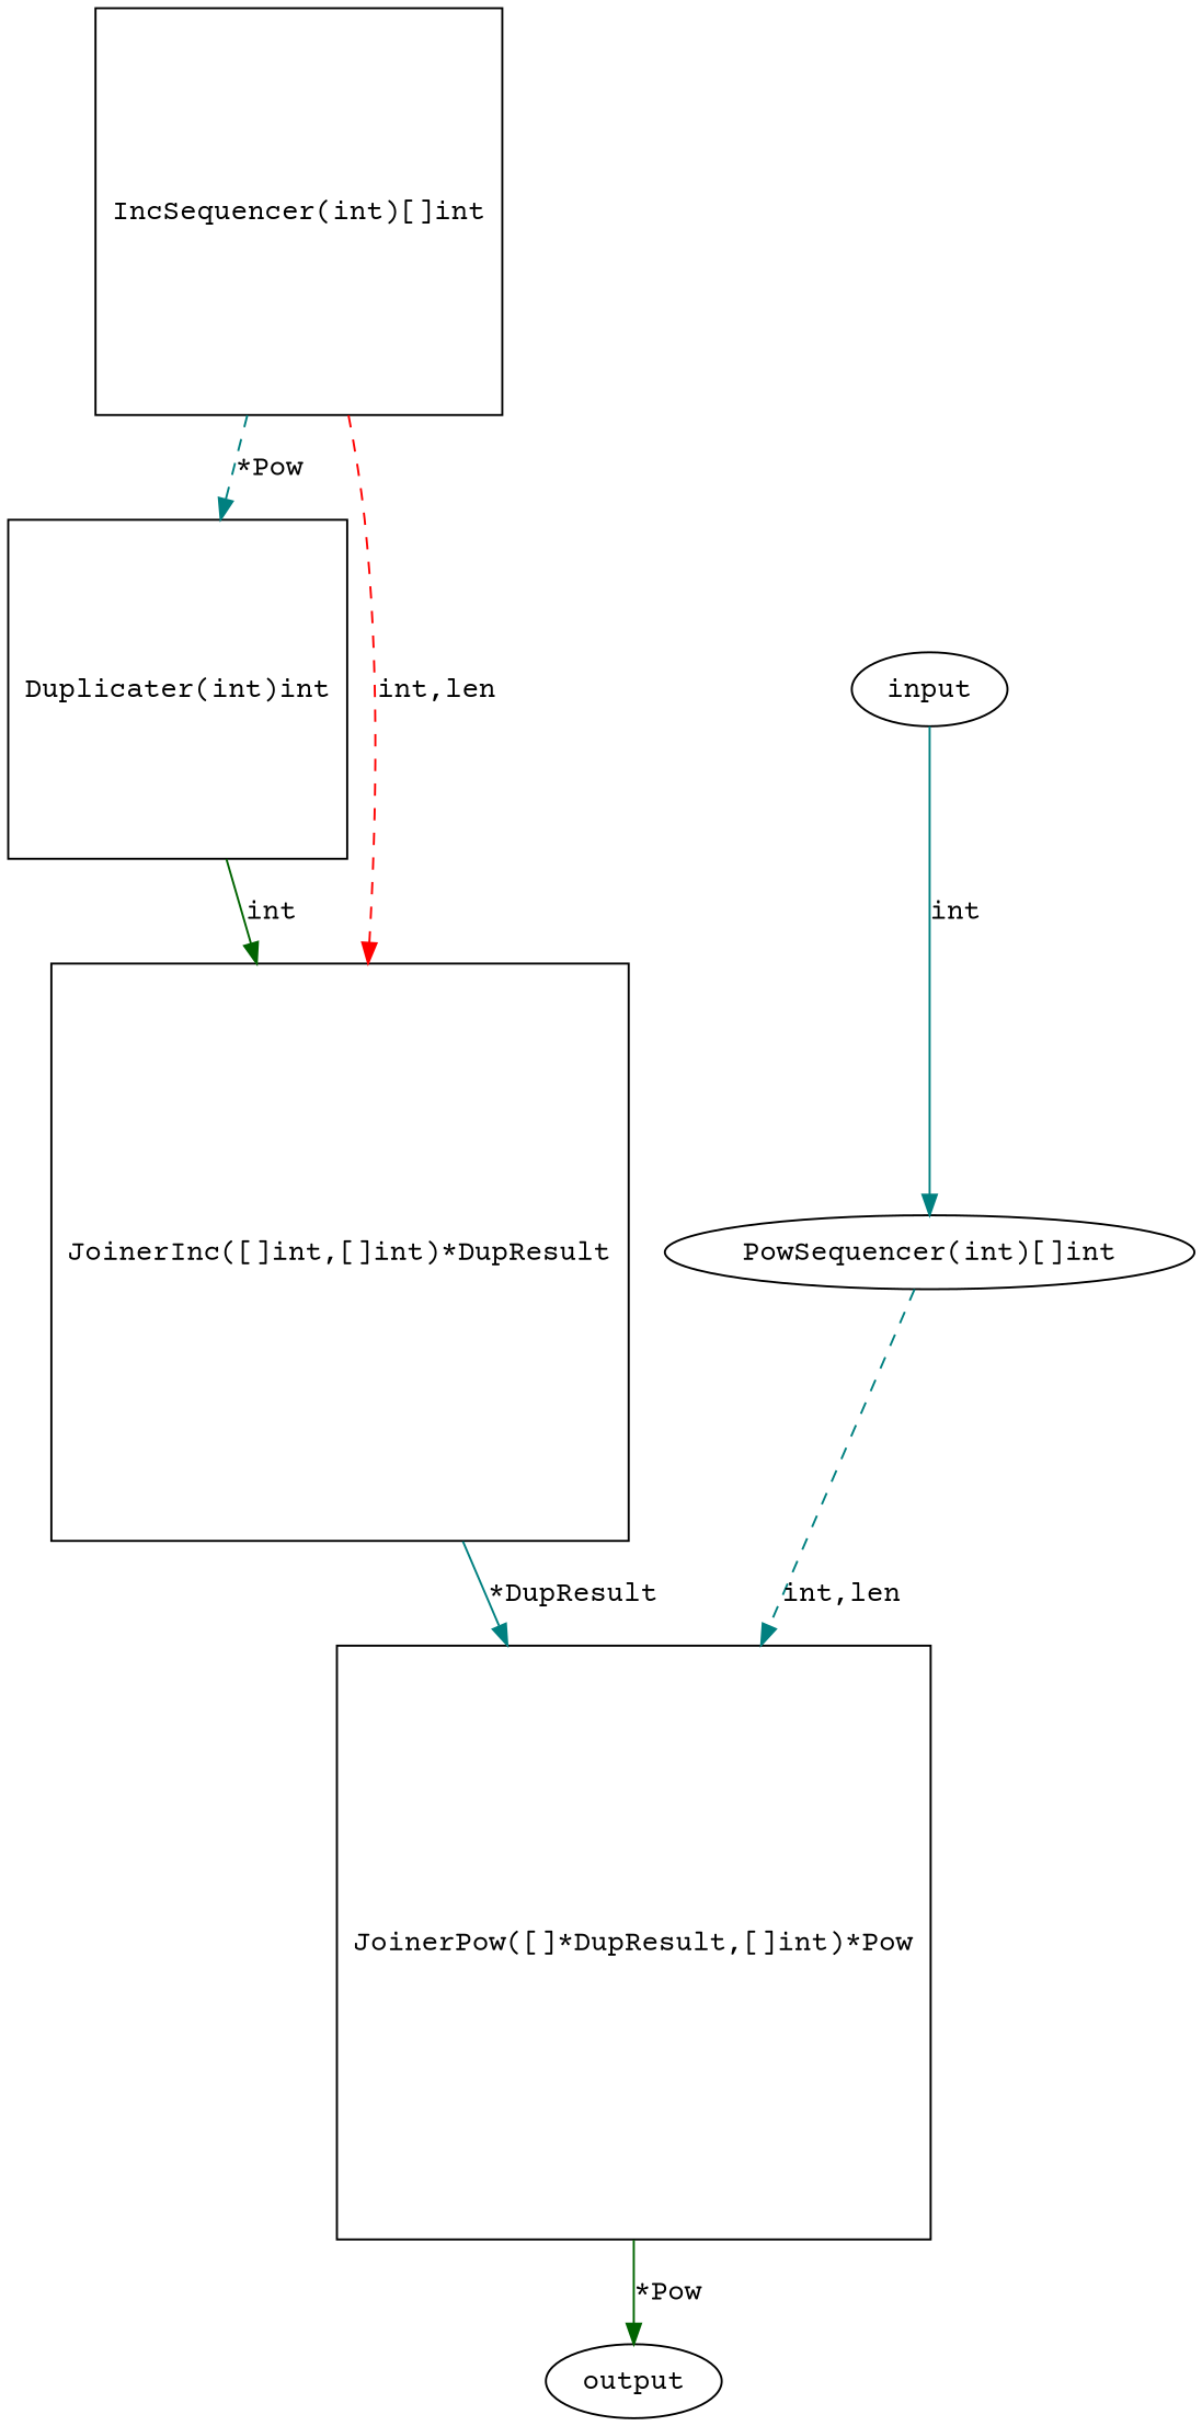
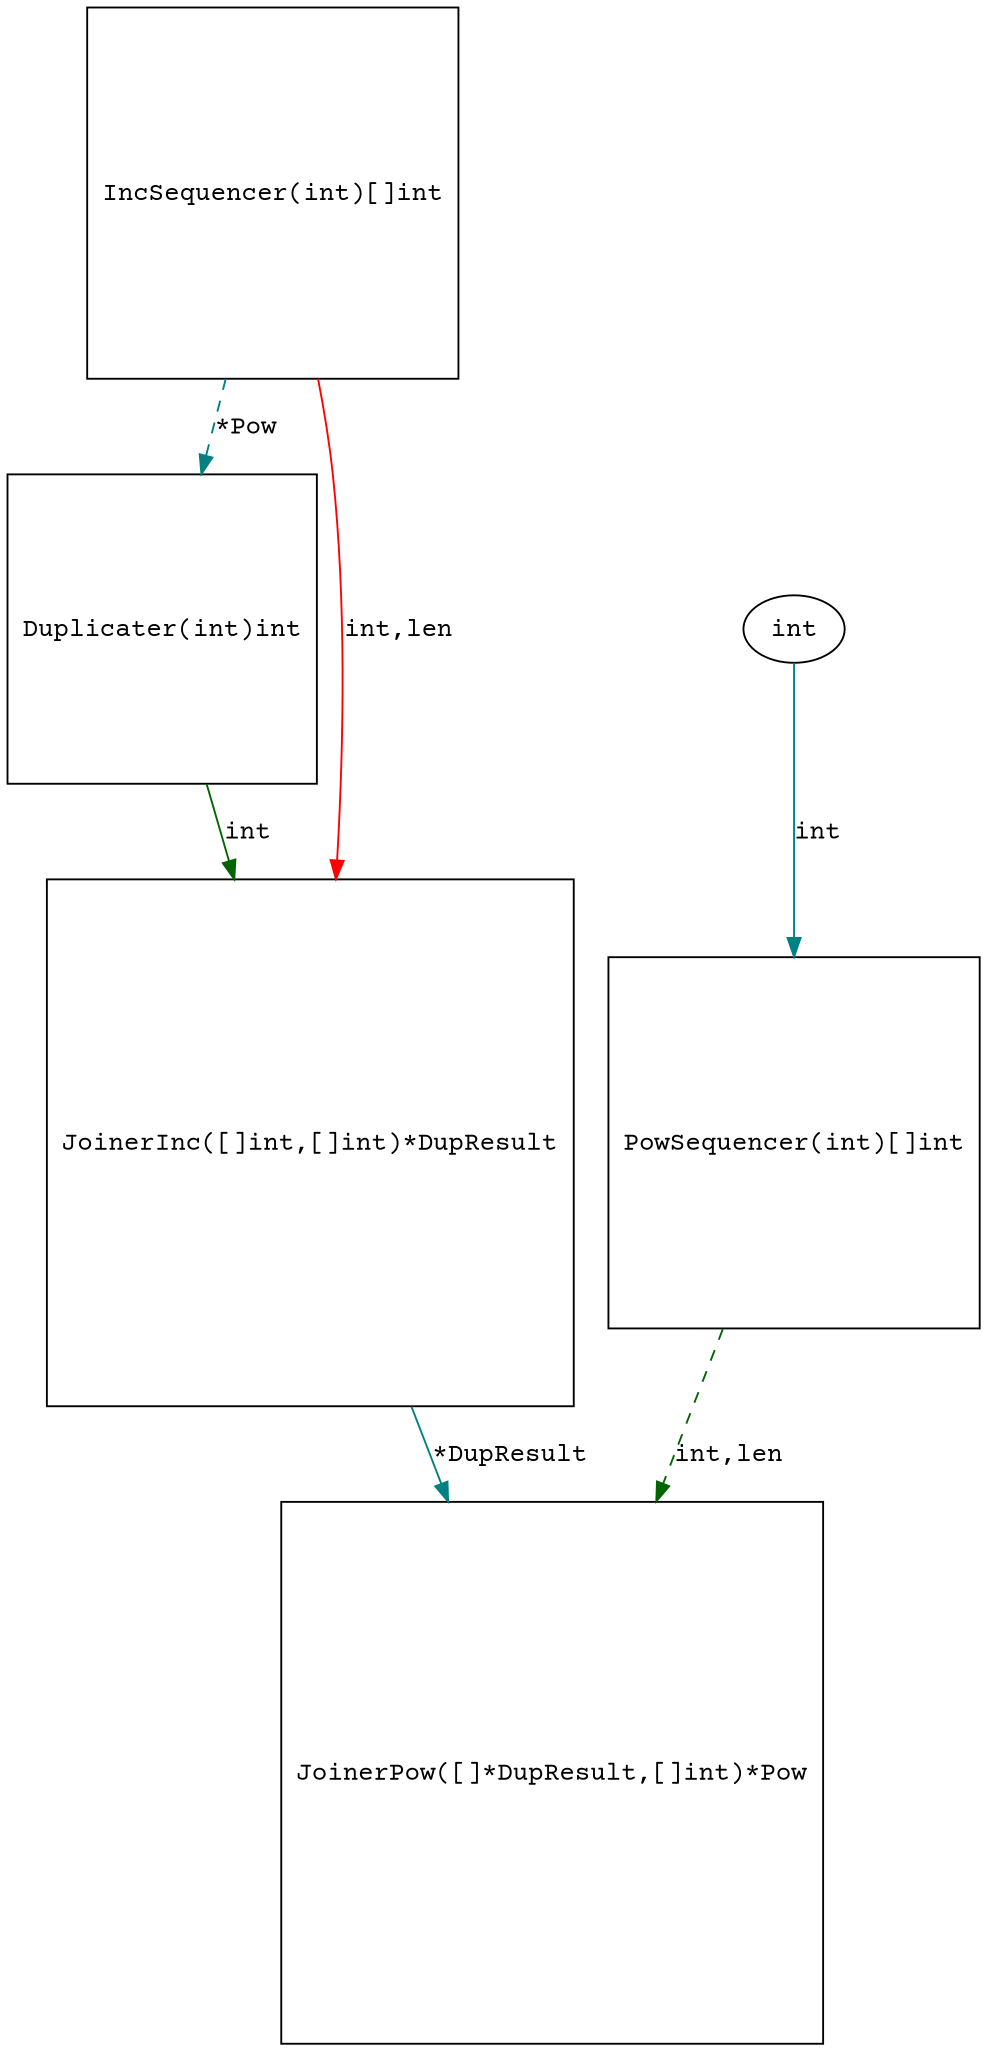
  digraph {
    fontname="Courier Prime"
    node [fontname="Courier Prime" shape=square]
    edge [color=teal fontname="Courier Prime" style=solid]
-   n1 [label="PowSequencer(int)[]int" shape=ellipse]
+   n1 [label="PowSequencer(int)[]int"]
    n2 [label="JoinerPow([]*DupResult,[]int)*Pow"]
-   input [shape=""]
+   input [label=int shape=""]
    n4 [label="IncSequencer(int)[]int"]
    n5 [label="Duplicater(int)int"]
    n6 [label="JoinerInc([]int,[]int)*DupResult"]
-   output [shape=""]
-   n1 -> n2 [label="int,len" style=dashed]
-   n2 -> output [color=darkgreen label="*Pow"]
+   n1 -> n2 [color=darkgreen label="int,len" style=dashed]
    input -> n1 [label=int]
    n4 -> n5 [label="*Pow" style=dashed]
-   n4 -> n6 [color=red label="int,len" style=dashed]
+   n4 -> n6 [color=red label="int,len"]
    n5 -> n6 [color=darkgreen label=int]
    n6 -> n2 [label="*DupResult"]
  }
